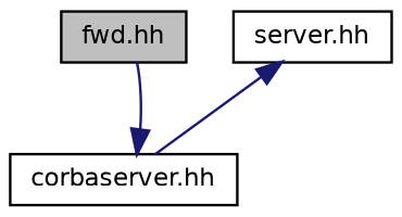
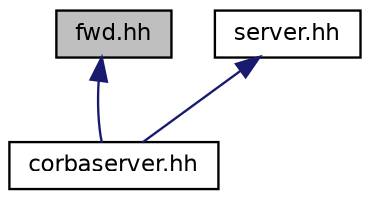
  digraph {
    node [color=black fillcolor=white fontname=Helvetica fontsize=10 shape=record style=filled]
    edge [color=midnightblue dir=back fontname=Helvetica fontsize=10 labelfontname=Helvetica labelfontsize=10 style=solid]
    n1 [fillcolor=grey75 fontcolor=black height=0.2 label="fwd.hh" width=0.4]
    n2 [height=0.2 label="corbaserver.hh" width=0.4]
    n3 [height=0.2 label="server.hh" width=0.4]
-   n2 -> n1
+   n1 -> n2
    n3 -> n2
  }
